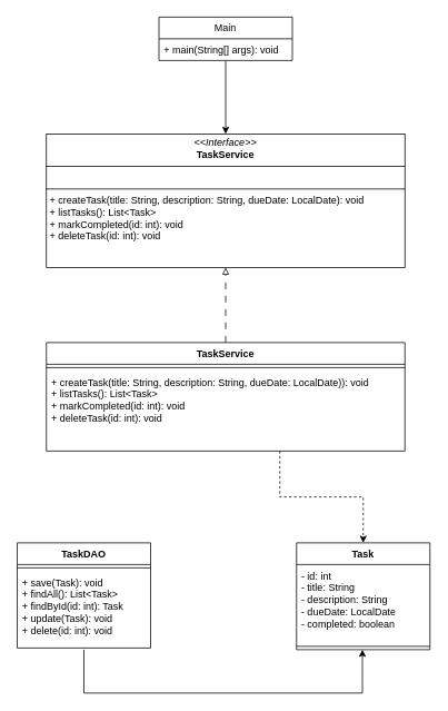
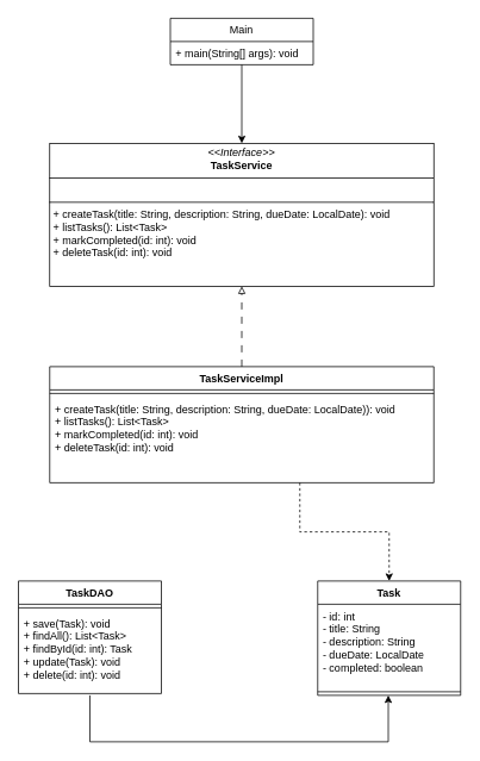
  <mxCell id="0" />
  <mxCell id="1" parent="0" />
  <mxCell id="2" value="" style="group" vertex="1" connectable="0" parent="1"><mxGeometry x="20" y="20" width="495" height="810" as="geometry" /></mxCell>
  <mxCell id="3" value="Task" style="swimlane;fontStyle=1;align=center;verticalAlign=top;childLayout=stackLayout;horizontal=1;startSize=26;horizontalStack=0;resizeParent=1;resizeParentMax=0;resizeLast=0;collapsible=1;marginBottom=0;whiteSpace=wrap;html=1;" parent="2" vertex="1"><mxGeometry x="335" y="630" width="160" height="128" as="geometry" /></mxCell>
  <mxCell id="4" value="&lt;div&gt;&lt;div&gt;- id: int&lt;/div&gt;&lt;div&gt;- title: String&lt;/div&gt;&lt;div&gt;- description: String&lt;/div&gt;&lt;div&gt;- dueDate: LocalDate&lt;/div&gt;&lt;div&gt;- completed: boolean&lt;/div&gt;&lt;/div&gt;" style="text;strokeColor=none;fillColor=none;align=left;verticalAlign=top;spacingLeft=4;spacingRight=4;overflow=hidden;rotatable=0;points=[[0,0.5],[1,0.5]];portConstraint=eastwest;whiteSpace=wrap;html=1;" parent="3" vertex="1"><mxGeometry y="26" width="160" height="94" as="geometry" /></mxCell>
  <mxCell id="5" value="" style="line;strokeWidth=1;fillColor=none;align=left;verticalAlign=middle;spacingTop=-1;spacingLeft=3;spacingRight=3;rotatable=0;labelPosition=right;points=[];portConstraint=eastwest;strokeColor=inherit;" parent="3" vertex="1"><mxGeometry y="120" width="160" height="8" as="geometry" /></mxCell>
  <mxCell id="6" style="edgeStyle=orthogonalEdgeStyle;rounded=0;orthogonalLoop=1;jettySize=auto;html=1;entryX=0.494;entryY=0.75;entryDx=0;entryDy=0;entryPerimeter=0;" parent="2" edge="1"><mxGeometry relative="1" as="geometry"><mxPoint x="414.04" y="758" as="targetPoint" /><mxPoint x="80.0" y="758" as="sourcePoint" /><Array as="points"><mxPoint x="80" y="810" /><mxPoint x="414" y="810" /></Array></mxGeometry></mxCell>
  <mxCell id="7" value="TaskDAO" style="swimlane;fontStyle=1;align=center;verticalAlign=top;childLayout=stackLayout;horizontal=1;startSize=26;horizontalStack=0;resizeParent=1;resizeParentMax=0;resizeLast=0;collapsible=1;marginBottom=0;whiteSpace=wrap;html=1;" parent="2" vertex="1"><mxGeometry y="630" width="160" height="126" as="geometry" /></mxCell>
  <mxCell id="8" value="" style="line;strokeWidth=1;fillColor=none;align=left;verticalAlign=middle;spacingTop=-1;spacingLeft=3;spacingRight=3;rotatable=0;labelPosition=right;points=[];portConstraint=eastwest;strokeColor=inherit;" parent="7" vertex="1"><mxGeometry y="26" width="160" height="8" as="geometry" /></mxCell>
  <mxCell id="9" value="&lt;div&gt;+ save(Task): void&lt;/div&gt;&lt;div&gt;+ findAll(): List&amp;lt;Task&amp;gt;&lt;/div&gt;&lt;div&gt;+ findById(id: int): Task&lt;/div&gt;&lt;div&gt;+ update(Task): void&lt;/div&gt;&lt;div&gt;+ delete(id: int): void&lt;/div&gt;" style="text;strokeColor=none;fillColor=none;align=left;verticalAlign=top;spacingLeft=4;spacingRight=4;overflow=hidden;rotatable=0;points=[[0,0.5],[1,0.5]];portConstraint=eastwest;whiteSpace=wrap;html=1;" parent="7" vertex="1"><mxGeometry y="34" width="160" height="92" as="geometry" /></mxCell>
  <mxCell id="10" value="&lt;p style=&quot;margin:0px;margin-top:4px;text-align:center;&quot;&gt;&lt;i&gt;&amp;lt;&amp;lt;Interface&amp;gt;&amp;gt;&lt;/i&gt;&lt;br&gt;&lt;b&gt;TaskService&lt;/b&gt;&lt;/p&gt;&lt;hr size=&quot;1&quot; style=&quot;border-style:solid;&quot;&gt;&lt;p style=&quot;margin:0px;margin-left:4px;&quot;&gt;&lt;br&gt;&lt;/p&gt;&lt;hr size=&quot;1&quot; style=&quot;border-style:solid;&quot;&gt;&lt;p style=&quot;margin:0px;margin-left:4px;&quot;&gt;+ createTask(title: String, description: String, dueDate: LocalDate): void&lt;/p&gt;&lt;p style=&quot;margin:0px;margin-left:4px;&quot;&gt;+ listTasks(): List&amp;lt;Task&amp;gt;&lt;/p&gt;&lt;p style=&quot;margin:0px;margin-left:4px;&quot;&gt;+ markCompleted(id: int): void&lt;/p&gt;&lt;p style=&quot;margin:0px;margin-left:4px;&quot;&gt;+ deleteTask(id: int): void&lt;/p&gt;" style="verticalAlign=top;align=left;overflow=fill;html=1;whiteSpace=wrap;" parent="2" vertex="1"><mxGeometry x="35" y="140" width="430" height="160" as="geometry" /></mxCell>
  <mxCell id="11" style="edgeStyle=orthogonalEdgeStyle;rounded=0;orthogonalLoop=1;jettySize=auto;html=1;entryX=0.5;entryY=1;entryDx=0;entryDy=0;endArrow=block;endFill=0;dashed=1;dashPattern=8 8;" parent="2" source="13" target="10" edge="1"><mxGeometry relative="1" as="geometry" /></mxCell>
  <mxCell id="12" style="edgeStyle=orthogonalEdgeStyle;rounded=0;orthogonalLoop=1;jettySize=auto;html=1;dashed=1;" parent="2" source="13" target="3" edge="1"><mxGeometry relative="1" as="geometry"><Array as="points"><mxPoint x="315" y="575" /><mxPoint x="415" y="575" /></Array></mxGeometry></mxCell>
- <mxCell id="13" value="TaskService" style="swimlane;fontStyle=1;align=center;verticalAlign=top;childLayout=stackLayout;horizontal=1;startSize=26;horizontalStack=0;resizeParent=1;resizeParentMax=0;resizeLast=0;collapsible=1;marginBottom=0;whiteSpace=wrap;html=1;" parent="2" vertex="1"><mxGeometry x="35" y="390" width="430" height="130" as="geometry" /></mxCell>
+ <mxCell id="13" value="TaskServiceImpl" style="swimlane;fontStyle=1;align=center;verticalAlign=top;childLayout=stackLayout;horizontal=1;startSize=26;horizontalStack=0;resizeParent=1;resizeParentMax=0;resizeLast=0;collapsible=1;marginBottom=0;whiteSpace=wrap;html=1;" parent="2" vertex="1"><mxGeometry x="35" y="390" width="430" height="130" as="geometry" /></mxCell>
  <mxCell id="14" value="" style="line;strokeWidth=1;fillColor=none;align=left;verticalAlign=middle;spacingTop=-1;spacingLeft=3;spacingRight=3;rotatable=0;labelPosition=right;points=[];portConstraint=eastwest;strokeColor=inherit;" parent="13" vertex="1"><mxGeometry y="26" width="430" height="8" as="geometry" /></mxCell>
  <mxCell id="15" value="&lt;div&gt;+ createTask(&lt;span style=&quot;background-color: transparent; color: light-dark(rgb(0, 0, 0), rgb(255, 255, 255));&quot;&gt;title: String, description: String, dueDate: LocalDate)&lt;/span&gt;&lt;span style=&quot;background-color: transparent; color: light-dark(rgb(0, 0, 0), rgb(255, 255, 255));&quot;&gt;): void&lt;/span&gt;&lt;/div&gt;&lt;div&gt;+ listTasks(): List&amp;lt;Task&amp;gt;&lt;/div&gt;&lt;div&gt;+ markCompleted(id: int): void&lt;/div&gt;&lt;div&gt;+ deleteTask(id: int): void&lt;/div&gt;" style="text;strokeColor=none;fillColor=none;align=left;verticalAlign=top;spacingLeft=4;spacingRight=4;overflow=hidden;rotatable=0;points=[[0,0.5],[1,0.5]];portConstraint=eastwest;whiteSpace=wrap;html=1;" parent="13" vertex="1"><mxGeometry y="34" width="430" height="96" as="geometry" /></mxCell>
  <mxCell id="16" style="edgeStyle=orthogonalEdgeStyle;rounded=0;orthogonalLoop=1;jettySize=auto;html=1;entryX=0.5;entryY=0;entryDx=0;entryDy=0;" parent="2" source="17" target="10" edge="1"><mxGeometry relative="1" as="geometry" /></mxCell>
  <mxCell id="17" value="Main" style="swimlane;fontStyle=0;childLayout=stackLayout;horizontal=1;startSize=26;fillColor=none;horizontalStack=0;resizeParent=1;resizeParentMax=0;resizeLast=0;collapsible=1;marginBottom=0;whiteSpace=wrap;html=1;" parent="2" vertex="1"><mxGeometry x="170" width="160" height="52" as="geometry" /></mxCell>
  <mxCell id="18" value="+ main(String[] args): void" style="text;strokeColor=none;fillColor=none;align=left;verticalAlign=top;spacingLeft=4;spacingRight=4;overflow=hidden;rotatable=0;points=[[0,0.5],[1,0.5]];portConstraint=eastwest;whiteSpace=wrap;html=1;" parent="17" vertex="1"><mxGeometry y="26" width="160" height="26" as="geometry" /></mxCell>
